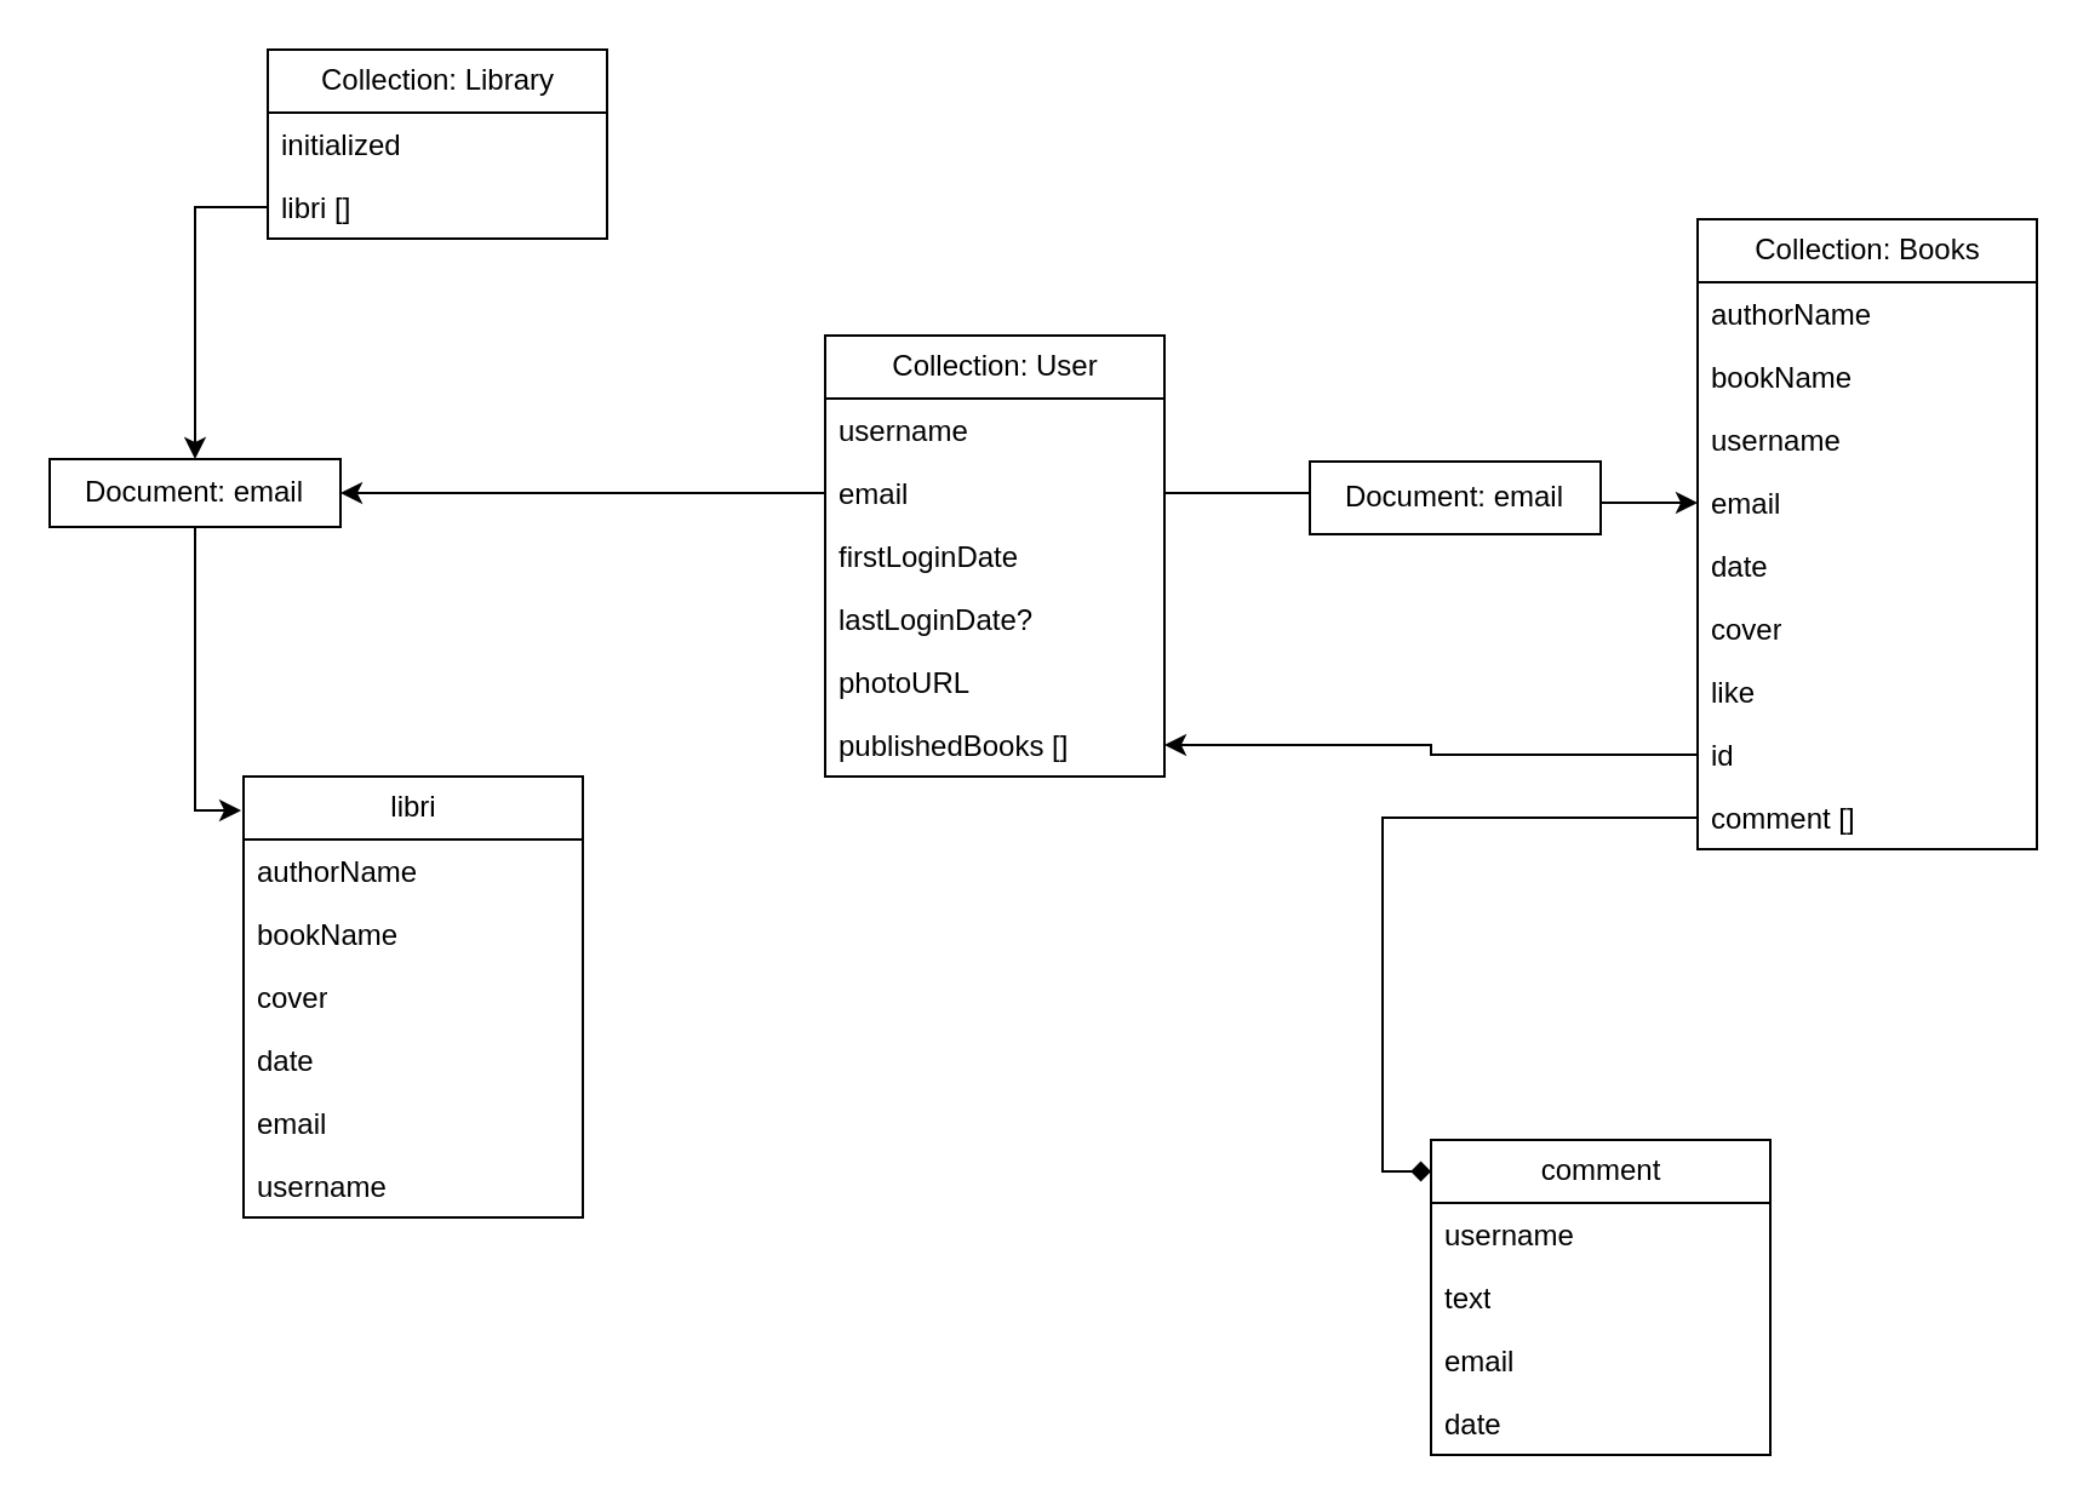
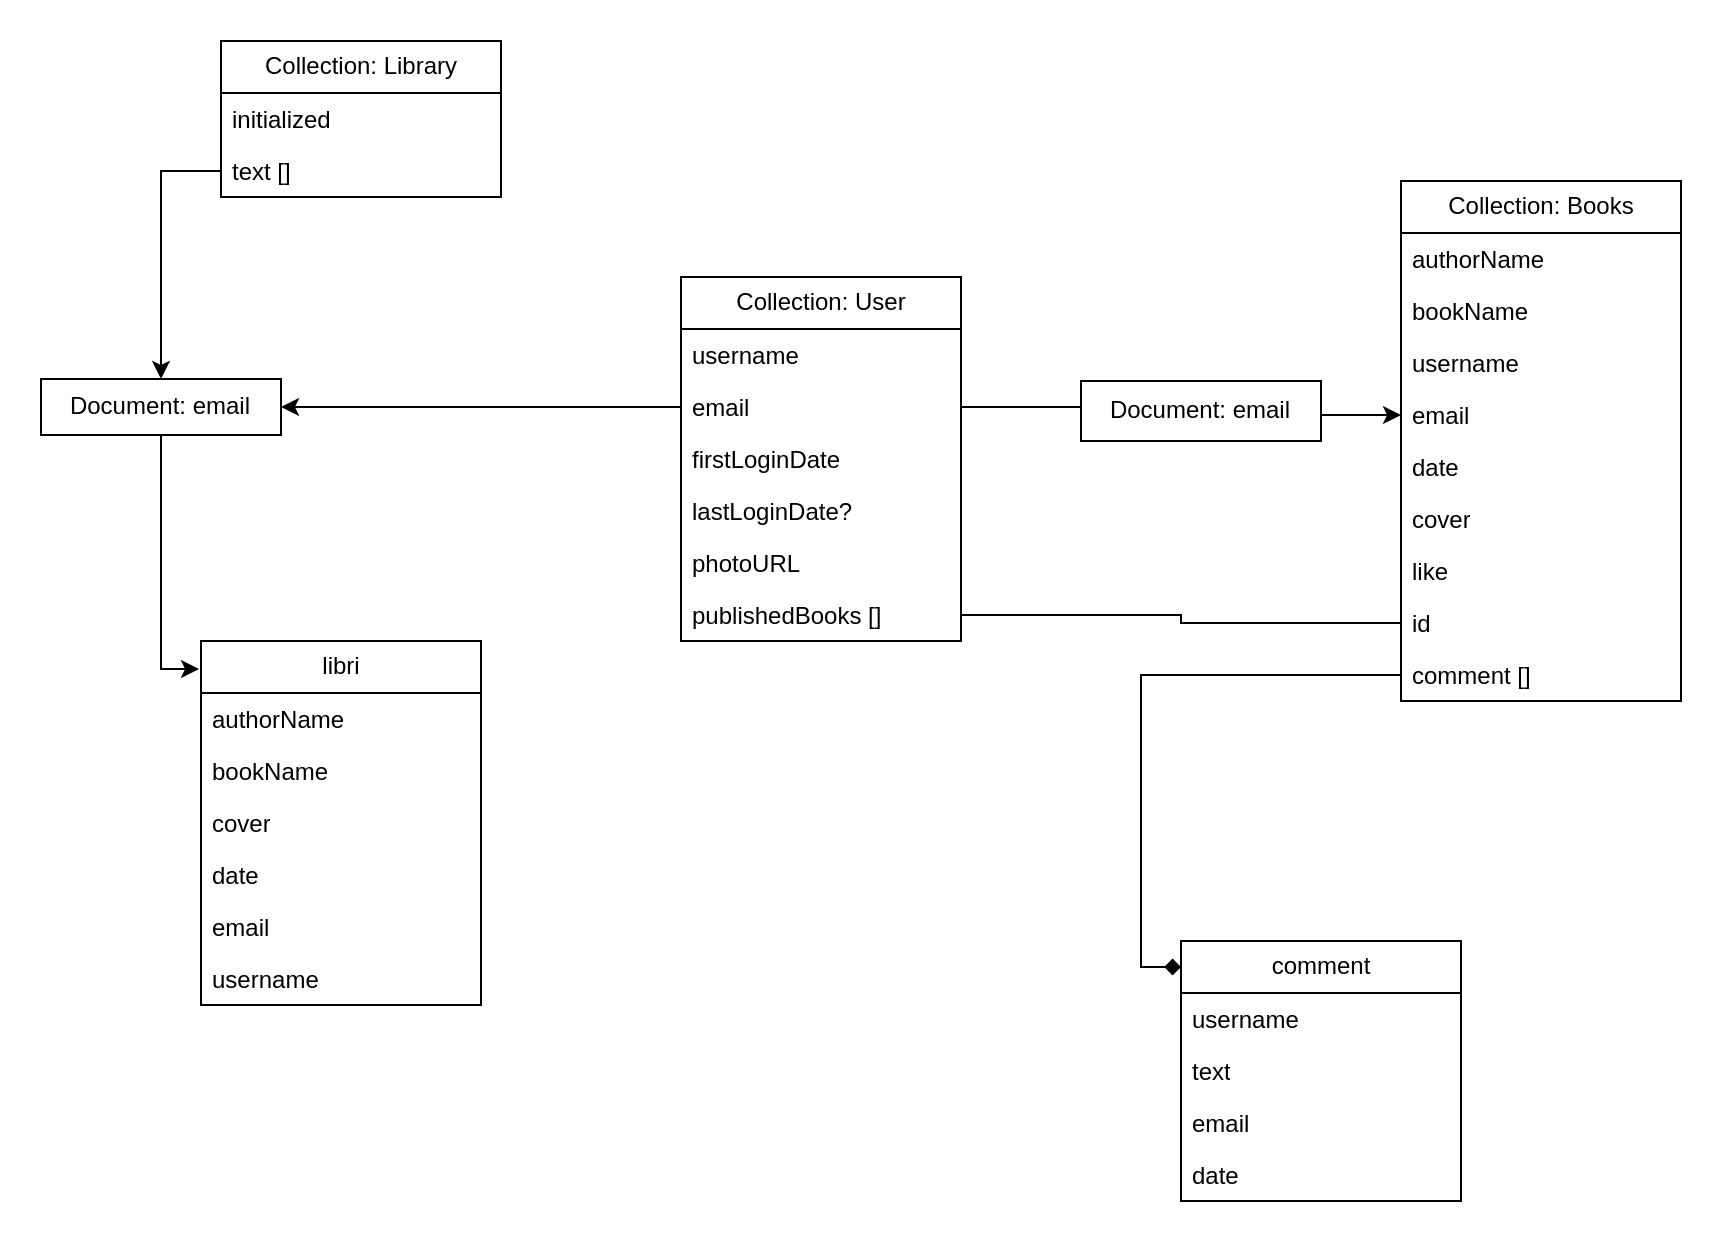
  <mxCell id="0" />
  <mxCell id="1" parent="0" />
  <mxCell id="2" value="Collection: Books" style="swimlane;fontStyle=0;childLayout=stackLayout;horizontal=1;startSize=26;fillColor=none;horizontalStack=0;resizeParent=1;resizeParentMax=0;resizeLast=0;collapsible=1;marginBottom=0;html=1;" vertex="1" parent="1"><mxGeometry x="700" y="90" width="140" height="260" as="geometry" /></mxCell>
  <mxCell id="3" value="authorName" style="text;strokeColor=none;fillColor=none;align=left;verticalAlign=top;spacingLeft=4;spacingRight=4;overflow=hidden;rotatable=0;points=[[0,0.5],[1,0.5]];portConstraint=eastwest;whiteSpace=wrap;html=1;" vertex="1" parent="2"><mxGeometry y="26" width="140" height="26" as="geometry" /></mxCell>
  <mxCell id="4" value="bookName" style="text;strokeColor=none;fillColor=none;align=left;verticalAlign=top;spacingLeft=4;spacingRight=4;overflow=hidden;rotatable=0;points=[[0,0.5],[1,0.5]];portConstraint=eastwest;whiteSpace=wrap;html=1;" vertex="1" parent="2"><mxGeometry y="52" width="140" height="26" as="geometry" /></mxCell>
  <mxCell id="5" value="username" style="text;strokeColor=none;fillColor=none;align=left;verticalAlign=top;spacingLeft=4;spacingRight=4;overflow=hidden;rotatable=0;points=[[0,0.5],[1,0.5]];portConstraint=eastwest;whiteSpace=wrap;html=1;" vertex="1" parent="2"><mxGeometry y="78" width="140" height="26" as="geometry" /></mxCell>
  <mxCell id="6" value="email" style="text;strokeColor=none;fillColor=none;align=left;verticalAlign=top;spacingLeft=4;spacingRight=4;overflow=hidden;rotatable=0;points=[[0,0.5],[1,0.5]];portConstraint=eastwest;whiteSpace=wrap;html=1;" vertex="1" parent="2"><mxGeometry y="104" width="140" height="26" as="geometry" /></mxCell>
  <mxCell id="7" value="date" style="text;strokeColor=none;fillColor=none;align=left;verticalAlign=top;spacingLeft=4;spacingRight=4;overflow=hidden;rotatable=0;points=[[0,0.5],[1,0.5]];portConstraint=eastwest;whiteSpace=wrap;html=1;" vertex="1" parent="2"><mxGeometry y="130" width="140" height="26" as="geometry" /></mxCell>
  <mxCell id="8" value="cover" style="text;strokeColor=none;fillColor=none;align=left;verticalAlign=top;spacingLeft=4;spacingRight=4;overflow=hidden;rotatable=0;points=[[0,0.5],[1,0.5]];portConstraint=eastwest;whiteSpace=wrap;html=1;" vertex="1" parent="2"><mxGeometry y="156" width="140" height="26" as="geometry" /></mxCell>
  <mxCell id="9" value="like" style="text;strokeColor=none;fillColor=none;align=left;verticalAlign=top;spacingLeft=4;spacingRight=4;overflow=hidden;rotatable=0;points=[[0,0.5],[1,0.5]];portConstraint=eastwest;whiteSpace=wrap;html=1;" vertex="1" parent="2"><mxGeometry y="182" width="140" height="26" as="geometry" /></mxCell>
  <mxCell id="10" value="id" style="text;strokeColor=none;fillColor=none;align=left;verticalAlign=top;spacingLeft=4;spacingRight=4;overflow=hidden;rotatable=0;points=[[0,0.5],[1,0.5]];portConstraint=eastwest;whiteSpace=wrap;html=1;" vertex="1" parent="2"><mxGeometry y="208" width="140" height="26" as="geometry" /></mxCell>
  <mxCell id="11" value="comment []" style="text;strokeColor=none;fillColor=none;align=left;verticalAlign=top;spacingLeft=4;spacingRight=4;overflow=hidden;rotatable=0;points=[[0,0.5],[1,0.5]];portConstraint=eastwest;whiteSpace=wrap;html=1;" vertex="1" parent="2"><mxGeometry y="234" width="140" height="26" as="geometry" /></mxCell>
  <mxCell id="12" value="Collection: Library" style="swimlane;fontStyle=0;childLayout=stackLayout;horizontal=1;startSize=26;fillColor=none;horizontalStack=0;resizeParent=1;resizeParentMax=0;resizeLast=0;collapsible=1;marginBottom=0;html=1;" vertex="1" parent="1"><mxGeometry x="110" y="20" width="140" height="78" as="geometry" /></mxCell>
  <mxCell id="13" value="initialized" style="text;strokeColor=none;fillColor=none;align=left;verticalAlign=top;spacingLeft=4;spacingRight=4;overflow=hidden;rotatable=0;points=[[0,0.5],[1,0.5]];portConstraint=eastwest;whiteSpace=wrap;html=1;" vertex="1" parent="12"><mxGeometry y="26" width="140" height="26" as="geometry" /></mxCell>
- <mxCell id="14" value="libri []" style="text;strokeColor=none;fillColor=none;align=left;verticalAlign=top;spacingLeft=4;spacingRight=4;overflow=hidden;rotatable=0;points=[[0,0.5],[1,0.5]];portConstraint=eastwest;whiteSpace=wrap;html=1;" vertex="1" parent="12"><mxGeometry y="52" width="140" height="26" as="geometry" /></mxCell>
+ <mxCell id="14" value="text []" style="text;strokeColor=none;fillColor=none;align=left;verticalAlign=top;spacingLeft=4;spacingRight=4;overflow=hidden;rotatable=0;points=[[0,0.5],[1,0.5]];portConstraint=eastwest;whiteSpace=wrap;html=1;" vertex="1" parent="12"><mxGeometry y="52" width="140" height="26" as="geometry" /></mxCell>
  <mxCell id="15" value="Collection: User" style="swimlane;fontStyle=0;childLayout=stackLayout;horizontal=1;startSize=26;fillColor=none;horizontalStack=0;resizeParent=1;resizeParentMax=0;resizeLast=0;collapsible=1;marginBottom=0;html=1;" vertex="1" parent="1"><mxGeometry x="340" y="138" width="140" height="182" as="geometry" /></mxCell>
  <mxCell id="16" value="username" style="text;strokeColor=none;fillColor=none;align=left;verticalAlign=top;spacingLeft=4;spacingRight=4;overflow=hidden;rotatable=0;points=[[0,0.5],[1,0.5]];portConstraint=eastwest;whiteSpace=wrap;html=1;" vertex="1" parent="15"><mxGeometry y="26" width="140" height="26" as="geometry" /></mxCell>
  <mxCell id="17" value="email" style="text;strokeColor=none;fillColor=none;align=left;verticalAlign=top;spacingLeft=4;spacingRight=4;overflow=hidden;rotatable=0;points=[[0,0.5],[1,0.5]];portConstraint=eastwest;whiteSpace=wrap;html=1;" vertex="1" parent="15"><mxGeometry y="52" width="140" height="26" as="geometry" /></mxCell>
  <mxCell id="18" value="firstLoginDate" style="text;strokeColor=none;fillColor=none;align=left;verticalAlign=top;spacingLeft=4;spacingRight=4;overflow=hidden;rotatable=0;points=[[0,0.5],[1,0.5]];portConstraint=eastwest;whiteSpace=wrap;html=1;" vertex="1" parent="15"><mxGeometry y="78" width="140" height="26" as="geometry" /></mxCell>
  <mxCell id="19" value="lastLoginDate?" style="text;strokeColor=none;fillColor=none;align=left;verticalAlign=top;spacingLeft=4;spacingRight=4;overflow=hidden;rotatable=0;points=[[0,0.5],[1,0.5]];portConstraint=eastwest;whiteSpace=wrap;html=1;" vertex="1" parent="15"><mxGeometry y="104" width="140" height="26" as="geometry" /></mxCell>
  <mxCell id="20" value="photoURL" style="text;strokeColor=none;fillColor=none;align=left;verticalAlign=top;spacingLeft=4;spacingRight=4;overflow=hidden;rotatable=0;points=[[0,0.5],[1,0.5]];portConstraint=eastwest;whiteSpace=wrap;html=1;" vertex="1" parent="15"><mxGeometry y="130" width="140" height="26" as="geometry" /></mxCell>
  <mxCell id="21" value="publishedBooks []" style="text;strokeColor=none;fillColor=none;align=left;verticalAlign=top;spacingLeft=4;spacingRight=4;overflow=hidden;rotatable=0;points=[[0,0.5],[1,0.5]];portConstraint=eastwest;whiteSpace=wrap;html=1;" vertex="1" parent="15"><mxGeometry y="156" width="140" height="26" as="geometry" /></mxCell>
  <mxCell id="22" value="libri" style="swimlane;fontStyle=0;childLayout=stackLayout;horizontal=1;startSize=26;fillColor=none;horizontalStack=0;resizeParent=1;resizeParentMax=0;resizeLast=0;collapsible=1;marginBottom=0;html=1;" vertex="1" parent="1"><mxGeometry x="100" y="320" width="140" height="182" as="geometry" /></mxCell>
  <mxCell id="23" value="authorName" style="text;strokeColor=none;fillColor=none;align=left;verticalAlign=top;spacingLeft=4;spacingRight=4;overflow=hidden;rotatable=0;points=[[0,0.5],[1,0.5]];portConstraint=eastwest;whiteSpace=wrap;html=1;" vertex="1" parent="22"><mxGeometry y="26" width="140" height="26" as="geometry" /></mxCell>
  <mxCell id="24" value="bookName" style="text;strokeColor=none;fillColor=none;align=left;verticalAlign=top;spacingLeft=4;spacingRight=4;overflow=hidden;rotatable=0;points=[[0,0.5],[1,0.5]];portConstraint=eastwest;whiteSpace=wrap;html=1;" vertex="1" parent="22"><mxGeometry y="52" width="140" height="26" as="geometry" /></mxCell>
  <mxCell id="25" value="cover" style="text;strokeColor=none;fillColor=none;align=left;verticalAlign=top;spacingLeft=4;spacingRight=4;overflow=hidden;rotatable=0;points=[[0,0.5],[1,0.5]];portConstraint=eastwest;whiteSpace=wrap;html=1;" vertex="1" parent="22"><mxGeometry y="78" width="140" height="26" as="geometry" /></mxCell>
  <mxCell id="26" value="date" style="text;strokeColor=none;fillColor=none;align=left;verticalAlign=top;spacingLeft=4;spacingRight=4;overflow=hidden;rotatable=0;points=[[0,0.5],[1,0.5]];portConstraint=eastwest;whiteSpace=wrap;html=1;" vertex="1" parent="22"><mxGeometry y="104" width="140" height="26" as="geometry" /></mxCell>
  <mxCell id="27" value="email" style="text;strokeColor=none;fillColor=none;align=left;verticalAlign=top;spacingLeft=4;spacingRight=4;overflow=hidden;rotatable=0;points=[[0,0.5],[1,0.5]];portConstraint=eastwest;whiteSpace=wrap;html=1;" vertex="1" parent="22"><mxGeometry y="130" width="140" height="26" as="geometry" /></mxCell>
  <mxCell id="28" value="username" style="text;strokeColor=none;fillColor=none;align=left;verticalAlign=top;spacingLeft=4;spacingRight=4;overflow=hidden;rotatable=0;points=[[0,0.5],[1,0.5]];portConstraint=eastwest;whiteSpace=wrap;html=1;" vertex="1" parent="22"><mxGeometry y="156" width="140" height="26" as="geometry" /></mxCell>
  <mxCell id="29" value="comment" style="swimlane;fontStyle=0;childLayout=stackLayout;horizontal=1;startSize=26;fillColor=none;horizontalStack=0;resizeParent=1;resizeParentMax=0;resizeLast=0;collapsible=1;marginBottom=0;html=1;" vertex="1" parent="1"><mxGeometry x="590" y="470" width="140" height="130" as="geometry" /></mxCell>
  <mxCell id="30" value="username" style="text;strokeColor=none;fillColor=none;align=left;verticalAlign=top;spacingLeft=4;spacingRight=4;overflow=hidden;rotatable=0;points=[[0,0.5],[1,0.5]];portConstraint=eastwest;whiteSpace=wrap;html=1;" vertex="1" parent="29"><mxGeometry y="26" width="140" height="26" as="geometry" /></mxCell>
  <mxCell id="31" value="text" style="text;strokeColor=none;fillColor=none;align=left;verticalAlign=top;spacingLeft=4;spacingRight=4;overflow=hidden;rotatable=0;points=[[0,0.5],[1,0.5]];portConstraint=eastwest;whiteSpace=wrap;html=1;" vertex="1" parent="29"><mxGeometry y="52" width="140" height="26" as="geometry" /></mxCell>
  <mxCell id="32" value="email" style="text;strokeColor=none;fillColor=none;align=left;verticalAlign=top;spacingLeft=4;spacingRight=4;overflow=hidden;rotatable=0;points=[[0,0.5],[1,0.5]];portConstraint=eastwest;whiteSpace=wrap;html=1;" vertex="1" parent="29"><mxGeometry y="78" width="140" height="26" as="geometry" /></mxCell>
  <mxCell id="33" value="date" style="text;strokeColor=none;fillColor=none;align=left;verticalAlign=top;spacingLeft=4;spacingRight=4;overflow=hidden;rotatable=0;points=[[0,0.5],[1,0.5]];portConstraint=eastwest;whiteSpace=wrap;html=1;" vertex="1" parent="29"><mxGeometry y="104" width="140" height="26" as="geometry" /></mxCell>
  <mxCell id="34" value="" style="edgeStyle=orthogonalEdgeStyle;rounded=0;orthogonalLoop=1;jettySize=auto;html=1;entryX=-0.007;entryY=0.077;entryDx=0;entryDy=0;entryPerimeter=0;" edge="1" parent="1" source="40" target="22"><mxGeometry relative="1" as="geometry" /></mxCell>
  <mxCell id="35" value="" style="edgeStyle=orthogonalEdgeStyle;rounded=0;orthogonalLoop=1;jettySize=auto;html=1;entryX=1;entryY=0.5;entryDx=0;entryDy=0;" edge="1" parent="1" source="17" target="40"><mxGeometry relative="1" as="geometry" /></mxCell>
  <mxCell id="36" value="" style="edgeStyle=orthogonalEdgeStyle;rounded=0;orthogonalLoop=1;jettySize=auto;html=1;" edge="1" parent="1" source="17" target="6"><mxGeometry relative="1" as="geometry" /></mxCell>
  <mxCell id="37" value="" style="edgeStyle=orthogonalEdgeStyle;rounded=0;orthogonalLoop=1;jettySize=auto;html=1;entryX=0;entryY=0.1;entryDx=0;entryDy=0;entryPerimeter=0;endArrow=diamond;" edge="1" parent="1" source="11" target="29"><mxGeometry relative="1" as="geometry" /></mxCell>
- <mxCell id="38" value="" style="edgeStyle=orthogonalEdgeStyle;rounded=0;orthogonalLoop=1;jettySize=auto;html=1;" edge="1" parent="1" source="10" target="21"><mxGeometry relative="1" as="geometry" /></mxCell>
+ <mxCell id="38" value="" style="edgeStyle=orthogonalEdgeStyle;rounded=0;orthogonalLoop=1;jettySize=auto;html=1;endArrow=none;" edge="1" parent="1" source="10" target="21"><mxGeometry relative="1" as="geometry" /></mxCell>
  <mxCell id="39" value="" style="edgeStyle=orthogonalEdgeStyle;rounded=0;orthogonalLoop=1;jettySize=auto;html=1;" edge="1" parent="1" source="14" target="40"><mxGeometry relative="1" as="geometry"><mxPoint x="120" y="105" as="sourcePoint" /><mxPoint x="99" y="334" as="targetPoint" /></mxGeometry></mxCell>
  <mxCell id="40" value="Document: email" style="rounded=0;whiteSpace=wrap;html=1;" vertex="1" parent="1"><mxGeometry x="20" y="189" width="120" height="28" as="geometry" /></mxCell>
  <mxCell id="41" value="Document: email" style="rounded=0;whiteSpace=wrap;html=1;" vertex="1" parent="1"><mxGeometry x="540" y="190" width="120" height="30" as="geometry" /></mxCell>
